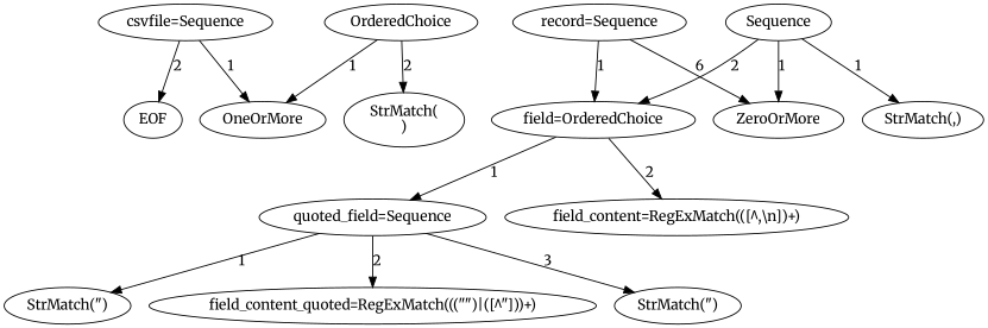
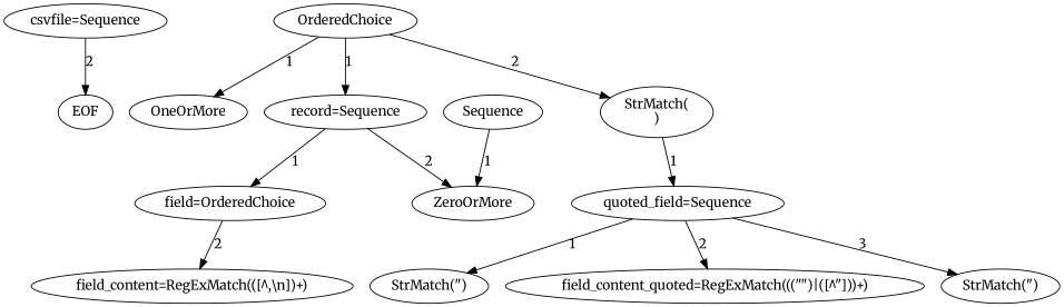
  digraph {
    fontname=Merriweather
    node [fontname=Merriweather]
    edge [fontname=Merriweather]
    n1 [label="csvfile=Sequence"]
    n2 [label=OneOrMore]
    n3 [label=EOF]
    n4 [label=OrderedChoice]
    n5 [label="record=Sequence"]
    n6 [label="StrMatch(\n)"]
    n7 [label="field=OrderedChoice"]
    n8 [label=ZeroOrMore]
    n9 [label="quoted_field=Sequence"]
    n10 [label="field_content=RegExMatch(([^,\\n])+)"]
    n11 [label="StrMatch(\")"]
    n12 [label="field_content_quoted=RegExMatch(((\"\")|([^\"]))+)"]
    n13 [label="StrMatch(\")"]
    n14 [label=Sequence]
-   n15 [label="StrMatch(,)"]
-   n1 -> n2 [label=1]
    n1 -> n3 [label=2]
    n4 -> n2 [label=1]
+   n4 -> n5 [label=1]
    n4 -> n6 [label=2]
    n5 -> n7 [label=1]
-   n5 -> n8 [label=6]
-   n7 -> n9 [label=1]
+   n5 -> n8 [label=2]
+   n6 -> n9 [label=1]
    n7 -> n10 [label=2]
    n9 -> n11 [label=1]
    n9 -> n12 [label=2]
    n9 -> n13 [label=3]
-   n14 -> n7 [label=2]
    n14 -> n8 [label=1]
-   n14 -> n15 [label=1]
  }
